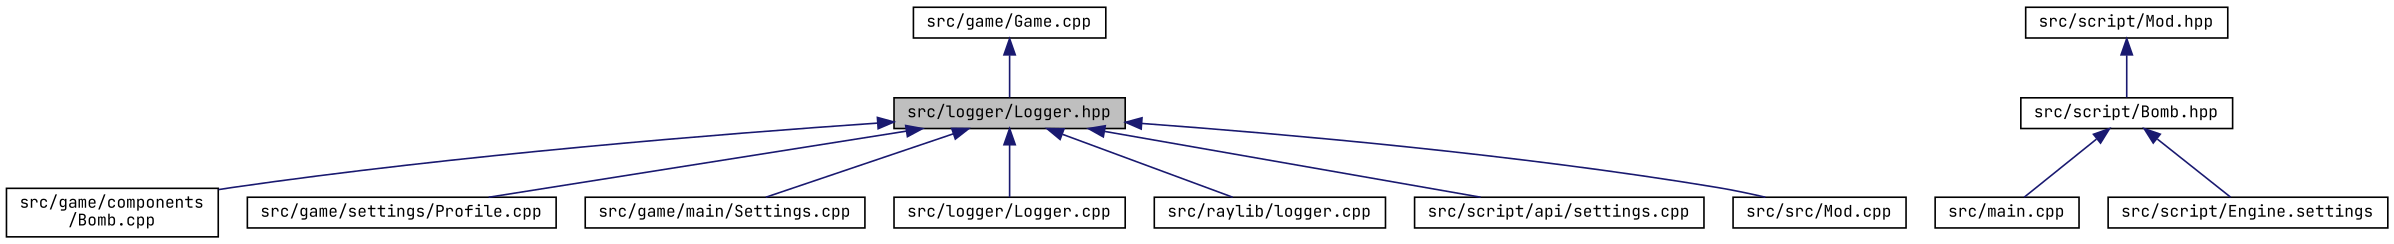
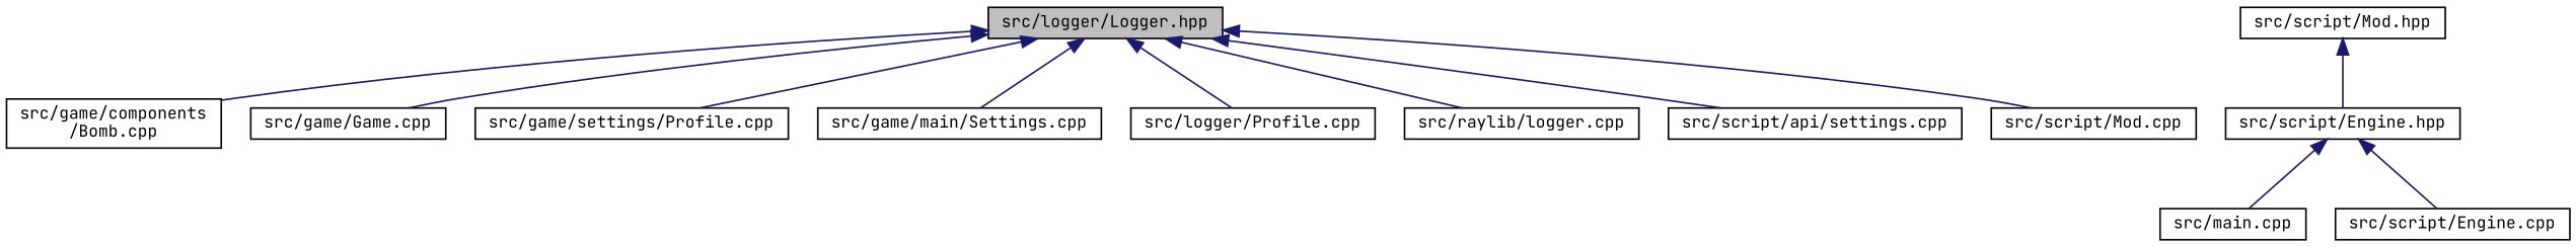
  digraph {
    fontname="JetBrains Mono"
    node [color=black fillcolor=white fontname="JetBrains Mono" fontsize=10 shape=record style=filled]
    edge [color=midnightblue dir=back fontname="JetBrains Mono" fontsize=10 labelfontname=Helvetica labelfontsize=10 style=solid]
    n1 [fillcolor=grey75 fontcolor=black height=0.2 label="src/logger/Logger.hpp" width=0.4]
    n2 [height=0.2 label="src/game/components\l/Bomb.cpp" width=0.4]
    n3 [height=0.2 label="src/game/Game.cpp" width=0.4]
    n4 [height=0.2 label="src/game/settings/Profile.cpp" width=0.4]
    n5 [height=0.2 label="src/game/main/Settings.cpp" width=0.4]
-   n6 [height=0.2 label="src/logger/Logger.cpp" width=0.4]
+   n6 [height=0.2 label="src/logger/Profile.cpp" width=0.4]
    n7 [height=0.2 label="src/raylib/logger.cpp" width=0.4]
    n8 [height=0.2 label="src/script/api/settings.cpp" width=0.4]
-   n9 [height=0.2 label="src/src/Mod.cpp" width=0.4]
+   n9 [height=0.2 label="src/script/Mod.cpp" width=0.4]
    n10 [height=0.2 label="src/main.cpp" width=0.4]
-   n11 [height=0.2 label="src/script/Engine.settings" width=0.4]
+   n11 [height=0.2 label="src/script/Engine.cpp" width=0.4]
    n12 [height=0.2 label="src/script/Mod.hpp" width=0.4]
-   n13 [height=0.2 label="src/script/Bomb.hpp" width=0.4]
+   n13 [height=0.2 label="src/script/Engine.hpp" width=0.4]
    n1 -> n2
-   n3 -> n1
+   n1 -> n3
    n1 -> n4
    n1 -> n5
    n1 -> n6
    n1 -> n7
    n1 -> n8
    n1 -> n9
    n12 -> n13
    n13 -> n10
    n13 -> n11
  }
